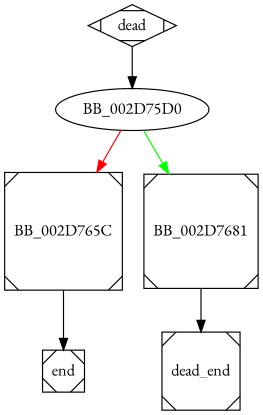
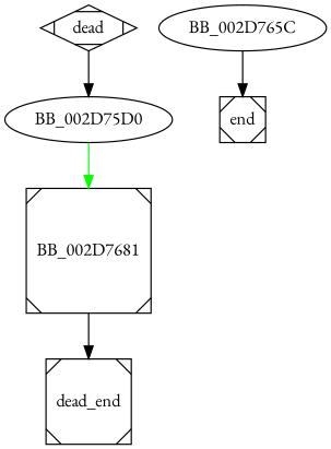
  digraph {
    fontname="EB Garamond"
    node [fontname="EB Garamond" shape=Msquare]
    edge [fontname="EB Garamond"]
    n1 [label=dead shape=Mdiamond]
    BB_002D75D0 [shape=""]
-   BB_002D765C
+   BB_002D765C [shape=""]
    BB_002D7681
    end
    dead_end
    n1 -> BB_002D75D0
-   BB_002D75D0 -> BB_002D765C [color=red]
    BB_002D75D0 -> BB_002D7681 [color=green]
    BB_002D765C -> end
    BB_002D7681 -> dead_end
  }
